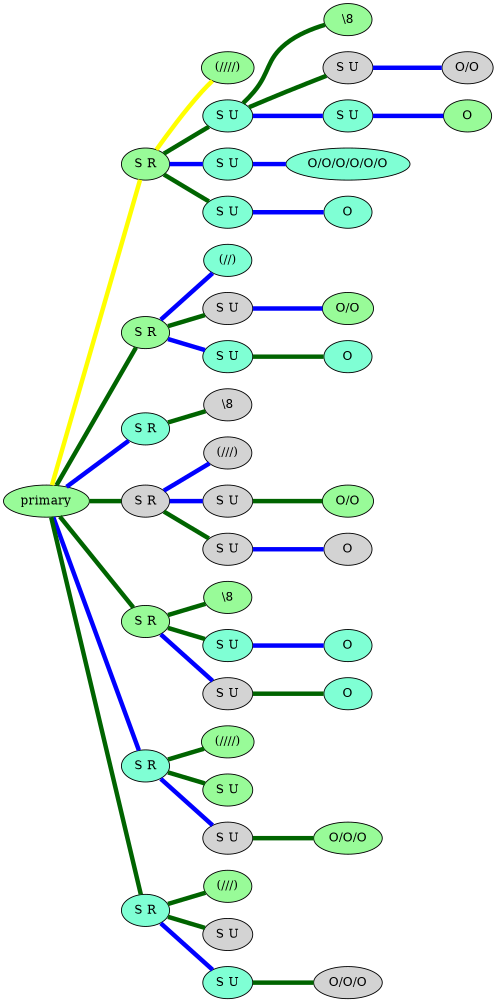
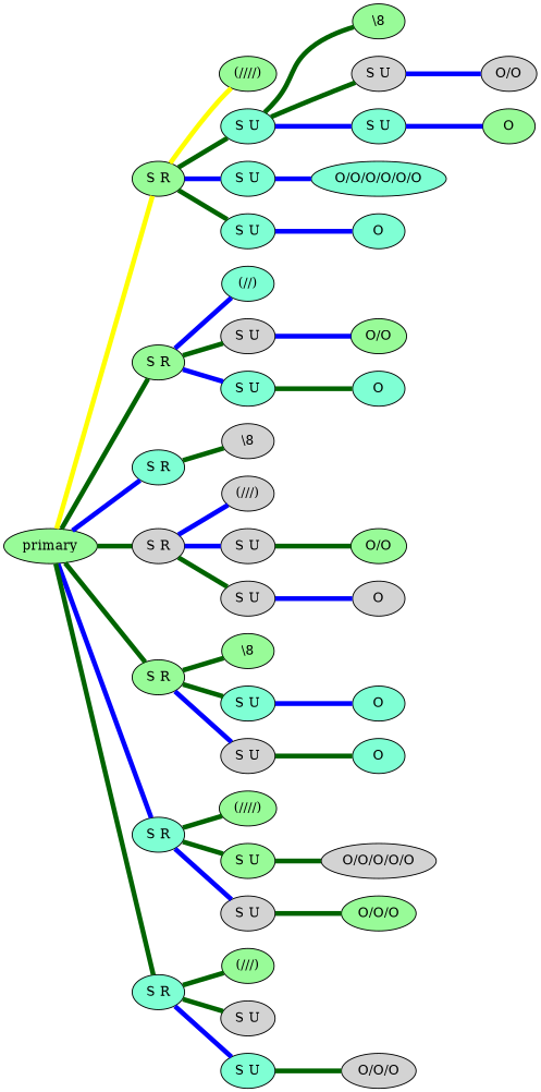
  graph {
    rankdir=LR
    node [fillcolor=aquamarine style=filled]
    edge [color=darkgreen penwidth=5]
    n1 [fillcolor=palegreen label="S R"]
    n2 [fillcolor=palegreen label="(////)"]
    n3 [label="S U"]
    n4 [label="S U"]
    n5 [label="S U"]
    primary [fillcolor=palegreen]
    n7 [fillcolor=palegreen label="S R"]
    n8 [label="S R"]
    n9 [fillcolor=lightgrey label="S R"]
    n10 [fillcolor=palegreen label="S R"]
    n11 [label="S R"]
    n12 [label="S R"]
    n13 [label="(//)"]
    n14 [fillcolor=lightgrey label="S U"]
    n15 [label="S U"]
    n16 [fillcolor=lightgrey label="\\8"]
    n17 [fillcolor=lightgrey label="(///)"]
    n18 [fillcolor=lightgrey label="S U"]
    n19 [fillcolor=lightgrey label="S U"]
    n20 [fillcolor=palegreen label="\\8"]
    n21 [label="S U"]
    n22 [fillcolor=lightgrey label="S U"]
    n23 [fillcolor=palegreen label="(////)"]
    n24 [fillcolor=palegreen label="S U"]
    n25 [fillcolor=lightgrey label="S U"]
    n26 [fillcolor=palegreen label="(///)"]
    n27 [fillcolor=lightgrey label="S U"]
    n28 [label="S U"]
    n29 [fillcolor=palegreen label="\\8"]
    n30 [fillcolor=lightgrey label="S U"]
    n31 [label="S U"]
    n32 [label="O/O/O/O/O/O"]
    n33 [label=O]
    n34 [fillcolor=lightgrey label="O/O"]
    n35 [fillcolor=palegreen label=O]
    n36 [fillcolor=palegreen label="O/O"]
    n37 [label=O]
    n38 [fillcolor=palegreen label="O/O"]
    n39 [fillcolor=lightgrey label=O]
    n40 [label=O]
    n41 [label=O]
+   n42 [fillcolor=lightgrey label="O/O/O/O/O"]
    n43 [fillcolor=palegreen label="O/O/O"]
    n44 [fillcolor=lightgrey label="O/O/O"]
    n1 -- n2 [color=yellow]
    n1 -- n3
    n1 -- n4 [color=blue]
    n1 -- n5
    n3 -- n29
    n3 -- n30
    n3 -- n31 [color=blue]
    n4 -- n32 [color=blue]
    n5 -- n33 [color=blue]
    primary -- n1 [color=yellow]
    primary -- n7
    primary -- n8 [color=blue]
    primary -- n9
    primary -- n10
    primary -- n11 [color=blue]
    primary -- n12
    n7 -- n13 [color=blue]
    n7 -- n14
    n7 -- n15 [color=blue]
    n8 -- n16
    n9 -- n17 [color=blue]
    n9 -- n18 [color=blue]
    n9 -- n19
    n10 -- n20
    n10 -- n21
    n10 -- n22 [color=blue]
    n11 -- n23
    n11 -- n24
    n11 -- n25 [color=blue]
    n12 -- n26
    n12 -- n27
    n12 -- n28 [color=blue]
    n14 -- n36 [color=blue]
    n15 -- n37
    n18 -- n38
    n19 -- n39 [color=blue]
    n21 -- n40 [color=blue]
    n22 -- n41
+   n24 -- n42
    n25 -- n43
    n28 -- n44
    n30 -- n34 [color=blue]
    n31 -- n35 [color=blue]
  }
